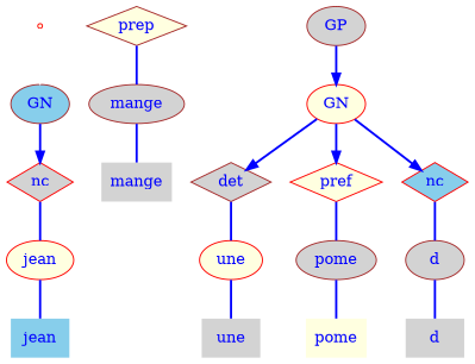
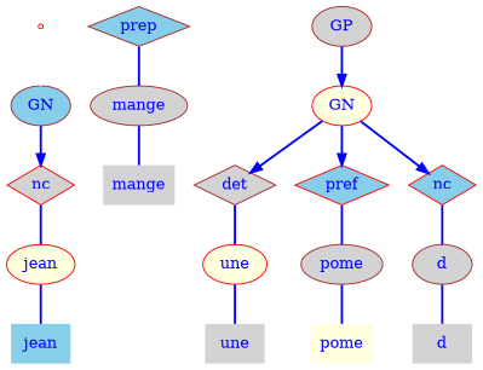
  digraph {
    node [color=brown fillcolor=lightgrey fontcolor=blue shape=plaintext style=filled]
    edge [arrowhead=none color=blue fontcolor=blue minlen=1 style=bold]
    n1 [fillcolor=skyblue height=0.50 label=jean width=0.75]
    n2 [color=red fillcolor=lightyellow height=0.50 label=jean shape=ellipse width=0.86]
    n3 [color=red height=0.50 label=nc shape=diamond width=0.75]
    n4 [arrowhead=doubleoctagon fillcolor=skyblue height=0.50 label=GN width=0.75 shape=""]
    n5 [height=0.50 label=mange width=0.86]
    n6 [height=0.50 label=mange shape=ellipse width=1.22]
-   n7 [fillcolor=lightyellow height=0.50 label=prep shape=diamond width=0.89]
+   n7 [fillcolor=skyblue height=0.50 label=prep shape=diamond width=0.89]
    n8 [height=0.50 label=une width=0.75]
    n9 [color=red fillcolor=lightyellow height=0.50 label=une shape=ellipse width=0.81]
    n10 [height=0.50 label=det shape=diamond width=0.75]
    n11 [color=red fillcolor=lightyellow height=0.50 label=pome width=0.75]
    n12 [height=0.50 label=pome shape=ellipse width=1.03]
-   n13 [color=red fillcolor=lightyellow height=0.50 label=pref shape=diamond width=0.83]
+   n13 [color=red fillcolor=skyblue height=0.50 label=pref shape=diamond width=0.83]
    n14 [color=red height=0.50 label=d width=0.75]
    n15 [height=0.50 label=d shape=ellipse width=0.75]
    n16 [color=red fillcolor=skyblue height=0.50 label=nc shape=diamond width=0.75]
    n17 [arrowhead=doubleoctagon color=red fillcolor=lightyellow height=0.50 label=GN width=0.75 shape=""]
    n18 [arrowhead=doubleoctagon height=0.50 label=GP width=0.75 shape=""]
    "mc1s1_chk0#chunk#empty" [color=red fillcolor=lightyellow fontcolor=white height=0.06 shape=point width=0.06]
    n2 -> n1
    n3 -> n2
    n4 -> n3 [shape=normal arrowhead=""]
    n6 -> n5
    n7 -> n6
    n9 -> n8
    n10 -> n9
    n12 -> n11
    n13 -> n12
    n15 -> n14
    n16 -> n15
    n17 -> n10 [shape=normal arrowhead=""]
    n17 -> n13 [shape=normal arrowhead=""]
    n17 -> n16 [shape=normal arrowhead=""]
    n18 -> n17 [shape=normal arrowhead=""]
    "mc1s1_chk0#chunk#empty" -> n4 [color=white fontcolor=white shape=none arrowhead="" style=""]
  }
